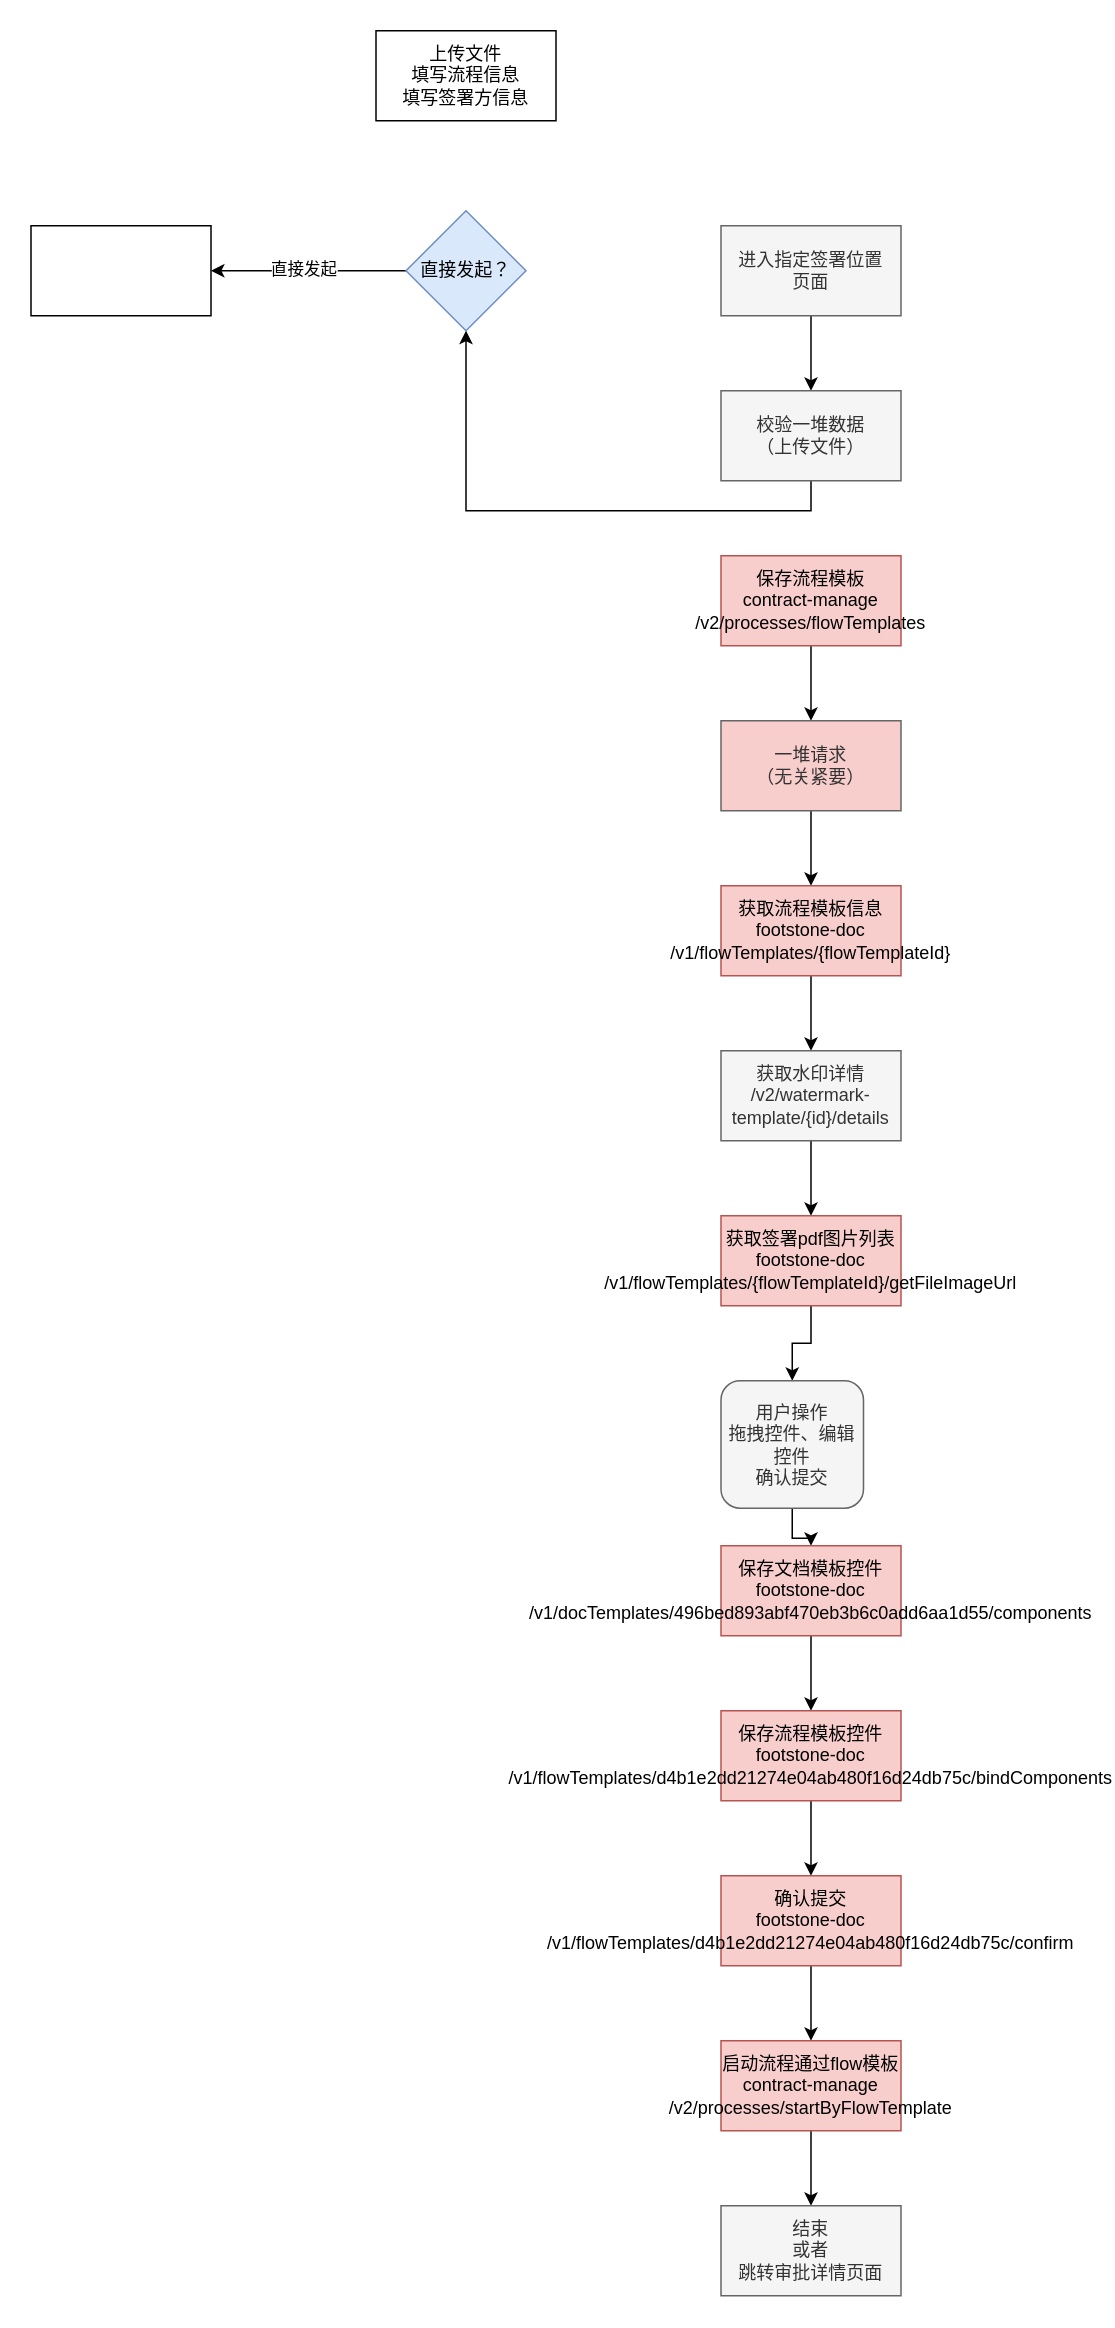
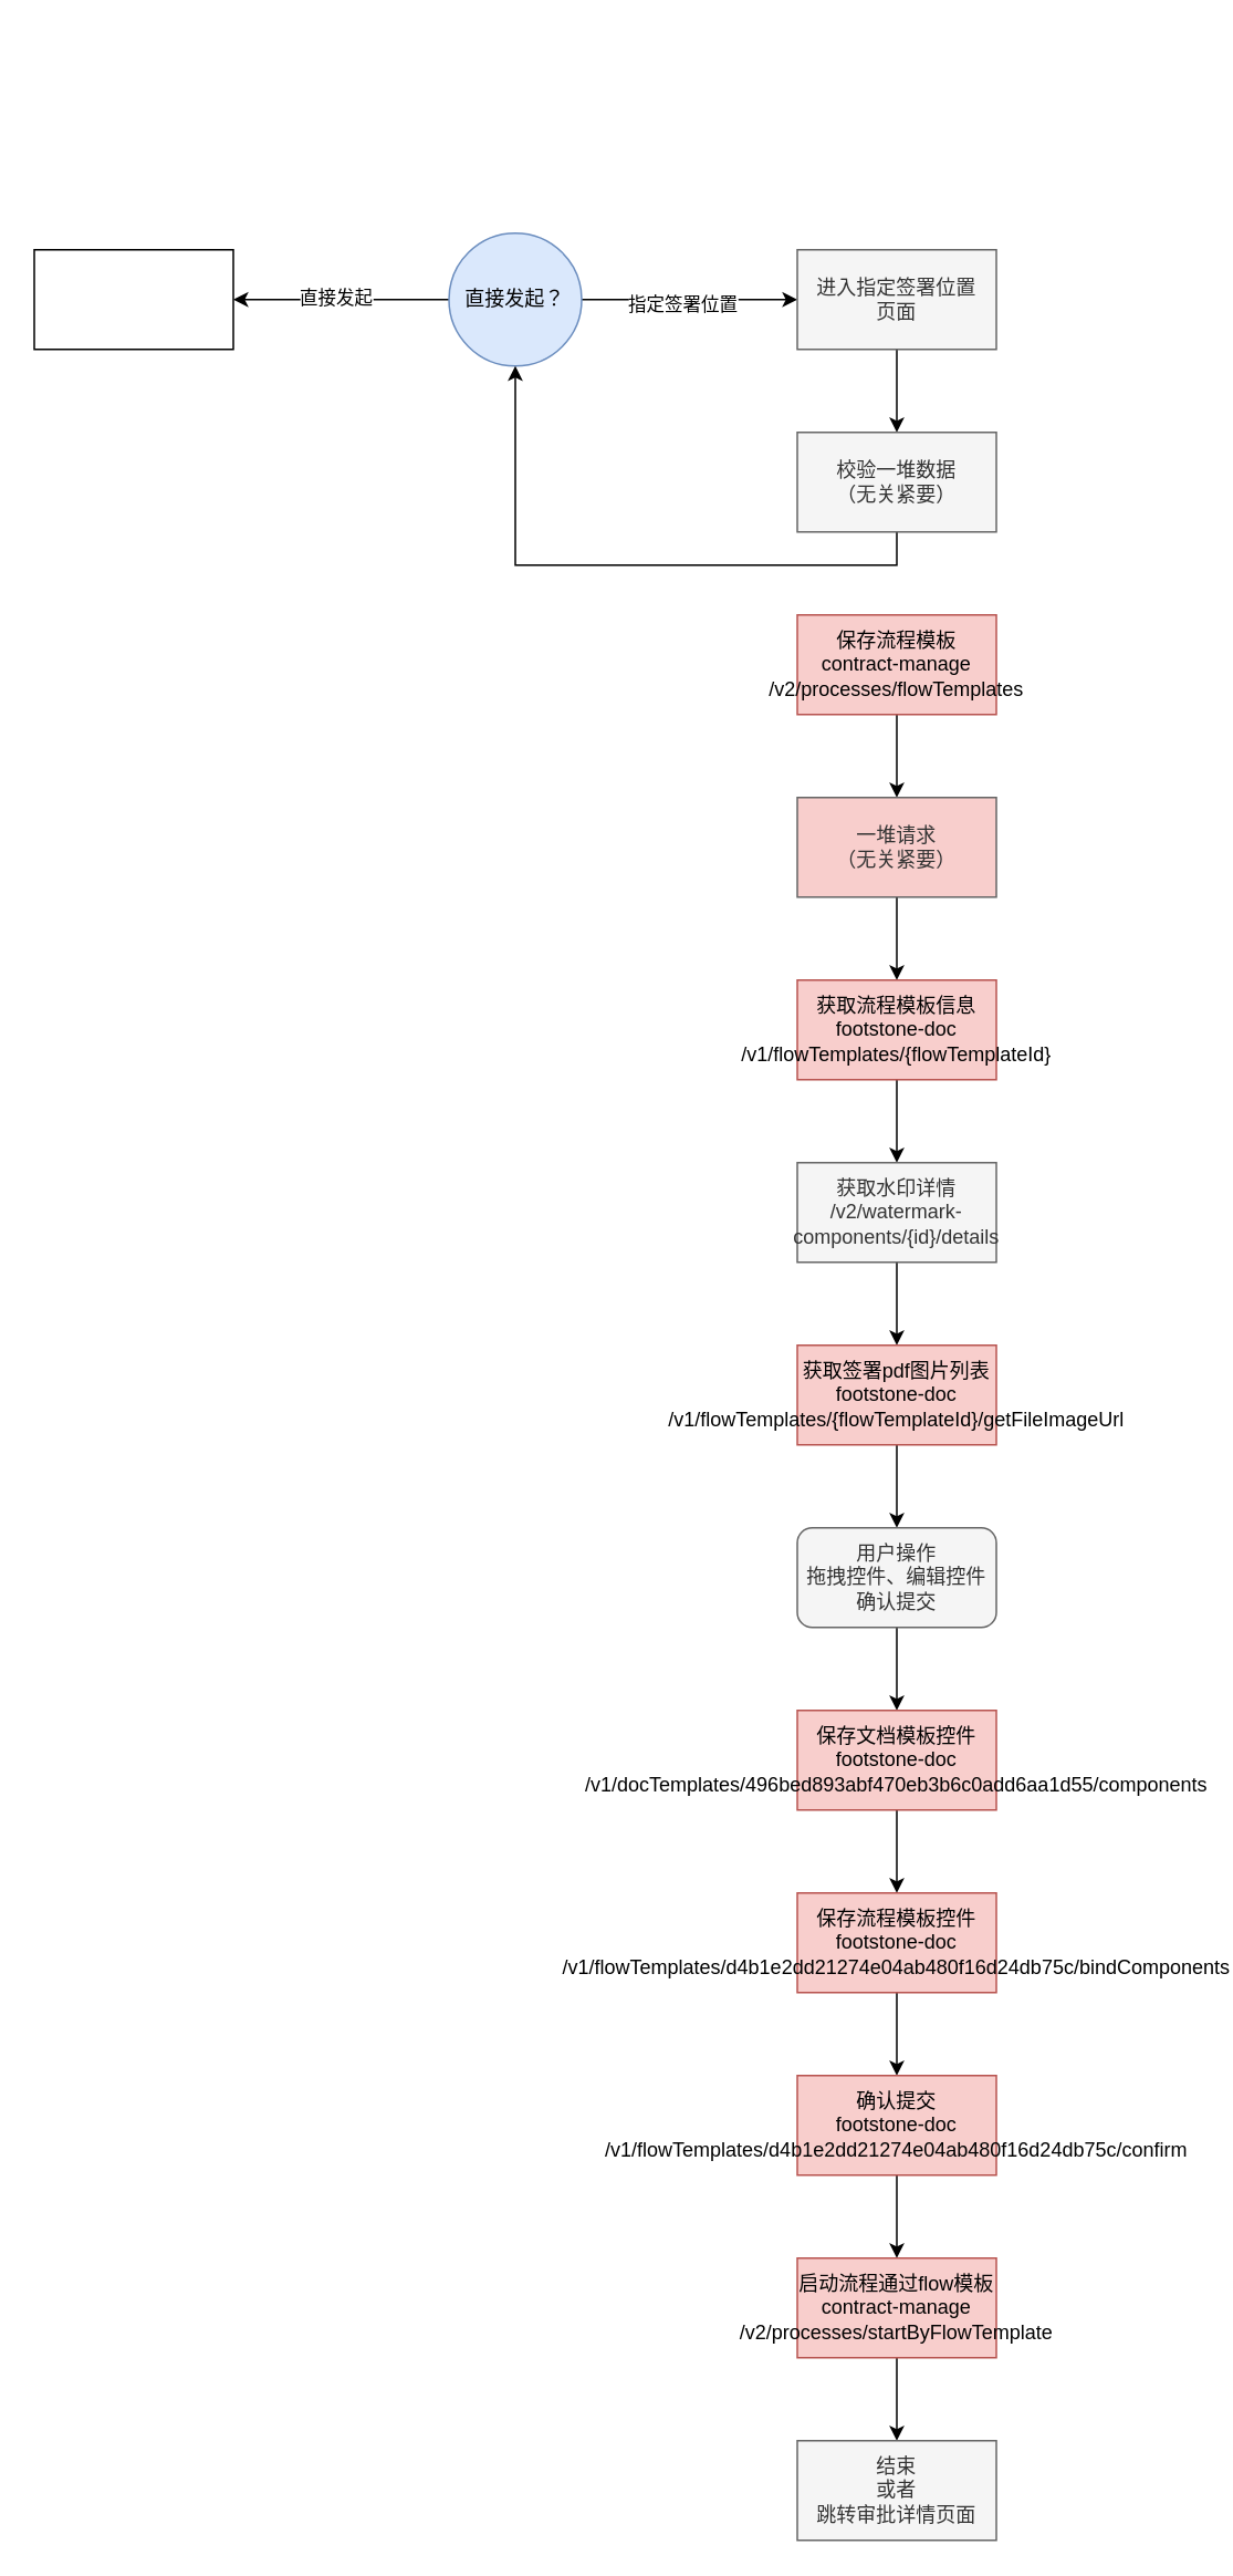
  <mxCell id="0" />
  <mxCell id="1" parent="0" />
- <mxCell id="2" value="上传文件&lt;br&gt;填写流程信息&lt;br&gt;填写签署方信息" style="rounded=0;whiteSpace=wrap;html=1;" vertex="1" parent="1"><mxGeometry x="250" y="20" width="120" height="60" as="geometry" /></mxCell>
  <mxCell id="3" style="edgeStyle=orthogonalEdgeStyle;rounded=0;orthogonalLoop=1;jettySize=auto;html=1;exitX=0;exitY=0.5;exitDx=0;exitDy=0;" edge="1" parent="1" source="7" target="8"><mxGeometry relative="1" as="geometry" /></mxCell>
  <mxCell id="4" value="直接发起" style="edgeLabel;html=1;align=center;verticalAlign=middle;resizable=0;points=[];" vertex="1" connectable="0" parent="3"><mxGeometry x="0.061" y="-2" relative="1" as="geometry"><mxPoint as="offset" /></mxGeometry></mxCell>
- <mxCell id="7" value="直接发起？" style="rhombus;whiteSpace=wrap;html=1;fillColor=#dae8fc;strokeColor=#6c8ebf;" vertex="1" parent="1"><mxGeometry x="270" y="140" width="80" height="80" as="geometry" /></mxCell>
+ <mxCell id="5" style="edgeStyle=orthogonalEdgeStyle;rounded=0;orthogonalLoop=1;jettySize=auto;html=1;exitX=1;exitY=0.5;exitDx=0;exitDy=0;" edge="1" parent="1" source="7" target="10"><mxGeometry relative="1" as="geometry" /></mxCell>
+ <mxCell id="6" value="指定签署位置" style="edgeLabel;html=1;align=center;verticalAlign=middle;resizable=0;points=[];" vertex="1" connectable="0" parent="5"><mxGeometry x="-0.077" y="-2" relative="1" as="geometry"><mxPoint as="offset" /></mxGeometry></mxCell>
+ <mxCell id="7" value="直接发起？" style="ellipse;whiteSpace=wrap;html=1;fillColor=#dae8fc;strokeColor=#6c8ebf;" vertex="1" parent="1"><mxGeometry x="270" y="140" width="80" height="80" as="geometry" /></mxCell>
  <mxCell id="8" value="" style="rounded=0;whiteSpace=wrap;html=1;" vertex="1" parent="1"><mxGeometry x="20" y="150" width="120" height="60" as="geometry" /></mxCell>
  <mxCell id="9" style="edgeStyle=orthogonalEdgeStyle;rounded=0;orthogonalLoop=1;jettySize=auto;html=1;exitX=0.5;exitY=1;exitDx=0;exitDy=0;entryX=0.5;entryY=0;entryDx=0;entryDy=0;" edge="1" parent="1" source="10" target="12"><mxGeometry relative="1" as="geometry" /></mxCell>
  <mxCell id="10" value="进入指定签署位置&lt;br&gt;页面" style="rounded=0;whiteSpace=wrap;html=1;fillColor=#f5f5f5;fontColor=#333333;strokeColor=#666666;" vertex="1" parent="1"><mxGeometry x="480" y="150" width="120" height="60" as="geometry" /></mxCell>
  <mxCell id="11" style="edgeStyle=orthogonalEdgeStyle;rounded=0;orthogonalLoop=1;jettySize=auto;html=1;exitX=0.5;exitY=1;exitDx=0;exitDy=0;" edge="1" parent="1" source="12" target="7"><mxGeometry relative="1" as="geometry" /></mxCell>
- <mxCell id="12" value="校验一堆数据&lt;br&gt;（上传文件）" style="rounded=0;whiteSpace=wrap;html=1;fillColor=#f5f5f5;fontColor=#333333;strokeColor=#666666;" vertex="1" parent="1"><mxGeometry x="480" y="260" width="120" height="60" as="geometry" /></mxCell>
+ <mxCell id="12" value="校验一堆数据&lt;br&gt;（无关紧要）" style="rounded=0;whiteSpace=wrap;html=1;fillColor=#f5f5f5;fontColor=#333333;strokeColor=#666666;" vertex="1" parent="1"><mxGeometry x="480" y="260" width="120" height="60" as="geometry" /></mxCell>
  <mxCell id="13" style="edgeStyle=orthogonalEdgeStyle;rounded=0;orthogonalLoop=1;jettySize=auto;html=1;exitX=0.5;exitY=1;exitDx=0;exitDy=0;entryX=0.5;entryY=0;entryDx=0;entryDy=0;" edge="1" parent="1" source="14" target="16"><mxGeometry relative="1" as="geometry" /></mxCell>
  <mxCell id="14" value="保存流程模板&lt;br&gt;contract-manage&lt;br&gt;/v2/processes/flowTemplates" style="rounded=0;whiteSpace=wrap;html=1;fillColor=#f8cecc;strokeColor=#b85450;" vertex="1" parent="1"><mxGeometry x="480" y="370" width="120" height="60" as="geometry" /></mxCell>
  <mxCell id="15" style="edgeStyle=orthogonalEdgeStyle;rounded=0;orthogonalLoop=1;jettySize=auto;html=1;exitX=0.5;exitY=1;exitDx=0;exitDy=0;" edge="1" parent="1" source="16" target="18"><mxGeometry relative="1" as="geometry" /></mxCell>
  <mxCell id="16" value="一堆请求&lt;br&gt;（无关紧要）" style="rounded=0;whiteSpace=wrap;html=1;fillColor=#f8cecc;fontColor=#333333;strokeColor=#666666;" vertex="1" parent="1"><mxGeometry x="480" y="480" width="120" height="60" as="geometry" /></mxCell>
  <mxCell id="17" style="edgeStyle=orthogonalEdgeStyle;rounded=0;orthogonalLoop=1;jettySize=auto;html=1;exitX=0.5;exitY=1;exitDx=0;exitDy=0;entryX=0.5;entryY=0;entryDx=0;entryDy=0;" edge="1" parent="1" source="18" target="20"><mxGeometry relative="1" as="geometry" /></mxCell>
  <mxCell id="18" value="获取流程模板信息&lt;br&gt;footstone-doc&lt;br&gt;/v1/flowTemplates/{flowTemplateId}" style="rounded=0;whiteSpace=wrap;html=1;fillColor=#f8cecc;strokeColor=#b85450;" vertex="1" parent="1"><mxGeometry x="480" y="590" width="120" height="60" as="geometry" /></mxCell>
  <mxCell id="19" style="edgeStyle=orthogonalEdgeStyle;rounded=0;orthogonalLoop=1;jettySize=auto;html=1;exitX=0.5;exitY=1;exitDx=0;exitDy=0;entryX=0.5;entryY=0;entryDx=0;entryDy=0;" edge="1" parent="1" source="20" target="22"><mxGeometry relative="1" as="geometry" /></mxCell>
- <mxCell id="20" value="获取水印详情&lt;br&gt;/v2/watermark-template/{id}/details" style="rounded=0;whiteSpace=wrap;html=1;fillColor=#f5f5f5;fontColor=#333333;strokeColor=#666666;" vertex="1" parent="1"><mxGeometry x="480" y="700" width="120" height="60" as="geometry" /></mxCell>
+ <mxCell id="20" value="获取水印详情&lt;br&gt;/v2/watermark-components/{id}/details" style="rounded=0;whiteSpace=wrap;html=1;fillColor=#f5f5f5;fontColor=#333333;strokeColor=#666666;" vertex="1" parent="1"><mxGeometry x="480" y="700" width="120" height="60" as="geometry" /></mxCell>
  <mxCell id="21" style="edgeStyle=orthogonalEdgeStyle;rounded=0;orthogonalLoop=1;jettySize=auto;html=1;exitX=0.5;exitY=1;exitDx=0;exitDy=0;" edge="1" parent="1" source="22" target="24"><mxGeometry relative="1" as="geometry" /></mxCell>
  <mxCell id="22" value="获取签署pdf图片列表&lt;br&gt;footstone-doc&lt;br&gt;/v1/flowTemplates/{flowTemplateId}/getFileImageUrl" style="rounded=0;whiteSpace=wrap;html=1;fillColor=#f8cecc;strokeColor=#b85450;" vertex="1" parent="1"><mxGeometry x="480" y="810" width="120" height="60" as="geometry" /></mxCell>
  <mxCell id="23" style="edgeStyle=orthogonalEdgeStyle;rounded=0;orthogonalLoop=1;jettySize=auto;html=1;exitX=0.5;exitY=1;exitDx=0;exitDy=0;" edge="1" parent="1" source="24" target="26"><mxGeometry relative="1" as="geometry" /></mxCell>
- <mxCell id="24" value="用户操作&lt;br&gt;拖拽控件、编辑控件&lt;br&gt;确认提交" style="rounded=1;whiteSpace=wrap;html=1;fillColor=#f5f5f5;fontColor=#333333;strokeColor=#666666;" vertex="1" parent="1"><mxGeometry x="480" y="920" width="95" height="85" as="geometry" /></mxCell>
+ <mxCell id="24" value="用户操作&lt;br&gt;拖拽控件、编辑控件&lt;br&gt;确认提交" style="rounded=1;whiteSpace=wrap;html=1;fillColor=#f5f5f5;fontColor=#333333;strokeColor=#666666;" vertex="1" parent="1"><mxGeometry x="480" y="920" width="120" height="60" as="geometry" /></mxCell>
  <mxCell id="25" style="edgeStyle=orthogonalEdgeStyle;rounded=0;orthogonalLoop=1;jettySize=auto;html=1;exitX=0.5;exitY=1;exitDx=0;exitDy=0;entryX=0.5;entryY=0;entryDx=0;entryDy=0;" edge="1" parent="1" source="26" target="28"><mxGeometry relative="1" as="geometry" /></mxCell>
  <mxCell id="26" value="保存文档模板控件&lt;br&gt;footstone-doc&lt;br&gt;/v1/docTemplates/496bed893abf470eb3b6c0add6aa1d55/components" style="rounded=0;whiteSpace=wrap;html=1;fillColor=#f8cecc;strokeColor=#b85450;" vertex="1" parent="1"><mxGeometry x="480" y="1030" width="120" height="60" as="geometry" /></mxCell>
  <mxCell id="27" style="edgeStyle=orthogonalEdgeStyle;rounded=0;orthogonalLoop=1;jettySize=auto;html=1;exitX=0.5;exitY=1;exitDx=0;exitDy=0;entryX=0.5;entryY=0;entryDx=0;entryDy=0;" edge="1" parent="1" source="28" target="30"><mxGeometry relative="1" as="geometry" /></mxCell>
  <mxCell id="28" value="保存流程模板控件&lt;br&gt;footstone-doc&lt;br&gt;/v1/flowTemplates/d4b1e2dd21274e04ab480f16d24db75c/bindComponents" style="rounded=0;whiteSpace=wrap;html=1;fillColor=#f8cecc;strokeColor=#b85450;" vertex="1" parent="1"><mxGeometry x="480" y="1140" width="120" height="60" as="geometry" /></mxCell>
  <mxCell id="29" style="edgeStyle=orthogonalEdgeStyle;rounded=0;orthogonalLoop=1;jettySize=auto;html=1;exitX=0.5;exitY=1;exitDx=0;exitDy=0;" edge="1" parent="1" source="30" target="32"><mxGeometry relative="1" as="geometry" /></mxCell>
  <mxCell id="30" value="确认提交&lt;br&gt;footstone-doc&lt;br style=&quot;border-color: var(--border-color);&quot;&gt;/v1/flowTemplates/d4b1e2dd21274e04ab480f16d24db75c/confirm" style="rounded=0;whiteSpace=wrap;html=1;fillColor=#f8cecc;strokeColor=#b85450;" vertex="1" parent="1"><mxGeometry x="480" y="1250" width="120" height="60" as="geometry" /></mxCell>
  <mxCell id="31" style="edgeStyle=orthogonalEdgeStyle;rounded=0;orthogonalLoop=1;jettySize=auto;html=1;exitX=0.5;exitY=1;exitDx=0;exitDy=0;" edge="1" parent="1" source="32" target="33"><mxGeometry relative="1" as="geometry" /></mxCell>
  <mxCell id="32" value="启动流程通过flow模板&lt;br&gt;contract-manage&lt;br&gt;/v2/processes/startByFlowTemplate" style="rounded=0;whiteSpace=wrap;html=1;fillColor=#f8cecc;strokeColor=#b85450;" vertex="1" parent="1"><mxGeometry x="480" y="1360" width="120" height="60" as="geometry" /></mxCell>
  <mxCell id="33" value="结束&lt;br&gt;或者&lt;br&gt;跳转审批详情页面" style="rounded=0;whiteSpace=wrap;html=1;fillColor=#f5f5f5;fontColor=#333333;strokeColor=#666666;" vertex="1" parent="1"><mxGeometry x="480" y="1470" width="120" height="60" as="geometry" /></mxCell>
